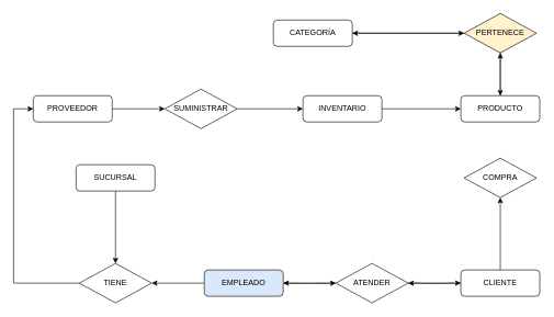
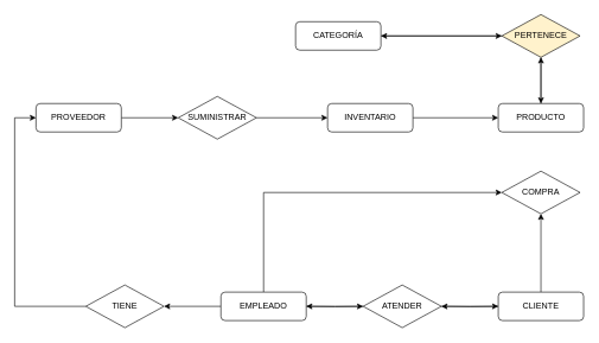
  <mxCell id="0" />
  <mxCell id="1" parent="0" />
  <mxCell id="2" style="edgeStyle=orthogonalEdgeStyle;rounded=0;orthogonalLoop=1;jettySize=auto;html=1;entryX=0;entryY=0.5;entryDx=0;entryDy=0;" parent="1" target="12" edge="1"><mxGeometry relative="1" as="geometry"><mxPoint x="430" y="430" as="sourcePoint" /></mxGeometry></mxCell>
  <mxCell id="3" value="" style="edgeStyle=orthogonalEdgeStyle;rounded=0;orthogonalLoop=1;jettySize=auto;html=1;" parent="1" target="12" edge="1"><mxGeometry relative="1" as="geometry"><mxPoint x="700" y="430" as="sourcePoint" /></mxGeometry></mxCell>
  <mxCell id="4" style="edgeStyle=orthogonalEdgeStyle;rounded=0;orthogonalLoop=1;jettySize=auto;html=1;entryX=0;entryY=0.5;entryDx=0;entryDy=0;" parent="1" source="5" target="28" edge="1"><mxGeometry relative="1" as="geometry"><mxPoint x="520" y="195" as="targetPoint" /></mxGeometry></mxCell>
  <mxCell id="5" value="PROVEEDOR" style="rounded=1;whiteSpace=wrap;html=1;fontSize=12;glass=0;strokeWidth=1;shadow=0;" parent="1" vertex="1"><mxGeometry x="50" y="145" width="120" height="40" as="geometry" /></mxCell>
  <mxCell id="6" style="edgeStyle=orthogonalEdgeStyle;rounded=0;orthogonalLoop=1;jettySize=auto;html=1;entryX=0.5;entryY=1;entryDx=0;entryDy=0;" parent="1" source="7" target="16" edge="1"><mxGeometry relative="1" as="geometry" /></mxCell>
  <mxCell id="7" value="PRODUCTO" style="rounded=1;whiteSpace=wrap;html=1;fontSize=12;glass=0;strokeWidth=1;shadow=0;" parent="1" vertex="1"><mxGeometry x="700" y="145" width="120" height="40" as="geometry" /></mxCell>
  <mxCell id="8" style="edgeStyle=orthogonalEdgeStyle;rounded=0;orthogonalLoop=1;jettySize=auto;html=1;entryX=0;entryY=0.5;entryDx=0;entryDy=0;" parent="1" source="9" target="16" edge="1"><mxGeometry relative="1" as="geometry" /></mxCell>
  <mxCell id="9" value="CATEGORÍA" style="rounded=1;whiteSpace=wrap;html=1;fontSize=12;glass=0;strokeWidth=1;shadow=0;" parent="1" vertex="1"><mxGeometry x="415" y="30" width="120" height="40" as="geometry" /></mxCell>
  <mxCell id="10" style="edgeStyle=orthogonalEdgeStyle;rounded=0;orthogonalLoop=1;jettySize=auto;html=1;entryX=0;entryY=0.5;entryDx=0;entryDy=0;" parent="1" source="12" edge="1"><mxGeometry relative="1" as="geometry"><mxPoint x="700" y="430" as="targetPoint" /></mxGeometry></mxCell>
  <mxCell id="11" style="edgeStyle=orthogonalEdgeStyle;rounded=0;orthogonalLoop=1;jettySize=auto;html=1;entryX=1;entryY=0.5;entryDx=0;entryDy=0;" parent="1" source="12" edge="1"><mxGeometry relative="1" as="geometry"><mxPoint x="430" y="430" as="targetPoint" /></mxGeometry></mxCell>
  <mxCell id="12" value="ATENDER" style="rhombus;whiteSpace=wrap;html=1;" parent="1" vertex="1"><mxGeometry x="510" y="400" width="110" height="60" as="geometry" /></mxCell>
  <mxCell id="13" value="COMPRA" style="rhombus;whiteSpace=wrap;html=1;" parent="1" vertex="1"><mxGeometry x="705" y="240" width="110" height="60" as="geometry" /></mxCell>
  <mxCell id="14" style="edgeStyle=orthogonalEdgeStyle;rounded=0;orthogonalLoop=1;jettySize=auto;html=1;entryX=0.5;entryY=0;entryDx=0;entryDy=0;" parent="1" source="16" target="7" edge="1"><mxGeometry relative="1" as="geometry" /></mxCell>
  <mxCell id="15" style="edgeStyle=orthogonalEdgeStyle;rounded=0;orthogonalLoop=1;jettySize=auto;html=1;exitX=0;exitY=0.5;exitDx=0;exitDy=0;entryX=1;entryY=0.5;entryDx=0;entryDy=0;" parent="1" source="16" target="9" edge="1"><mxGeometry relative="1" as="geometry" /></mxCell>
  <mxCell id="16" value="PERTENECE" style="rhombus;whiteSpace=wrap;html=1;fillColor=#fff2cc;" parent="1" vertex="1"><mxGeometry x="705" y="20" width="110" height="60" as="geometry" /></mxCell>
  <mxCell id="17" style="edgeStyle=orthogonalEdgeStyle;rounded=0;orthogonalLoop=1;jettySize=auto;html=1;exitX=0.5;exitY=1;exitDx=0;exitDy=0;" parent="1" edge="1"><mxGeometry relative="1" as="geometry"><mxPoint x="370" y="450" as="sourcePoint" /><mxPoint x="370" y="450" as="targetPoint" /></mxGeometry></mxCell>
  <mxCell id="18" value="" style="edgeStyle=orthogonalEdgeStyle;rounded=0;orthogonalLoop=1;jettySize=auto;html=1;" parent="1" source="20" target="26" edge="1"><mxGeometry relative="1" as="geometry" /></mxCell>
- <mxCell id="20" value="EMPLEADO" style="rounded=1;whiteSpace=wrap;html=1;fontSize=12;glass=0;strokeWidth=1;shadow=0;fillColor=#dae8fc;" parent="1" vertex="1"><mxGeometry x="310" y="410" width="120" height="40" as="geometry" /></mxCell>
+ <mxCell id="19" style="edgeStyle=orthogonalEdgeStyle;rounded=0;orthogonalLoop=1;jettySize=auto;html=1;entryX=0;entryY=0.5;entryDx=0;entryDy=0;" parent="1" source="20" target="13" edge="1"><mxGeometry relative="1" as="geometry"><Array as="points"><mxPoint x="370" y="270" /></Array></mxGeometry></mxCell>
+ <mxCell id="20" value="EMPLEADO" style="rounded=1;whiteSpace=wrap;html=1;fontSize=12;glass=0;strokeWidth=1;shadow=0;" parent="1" vertex="1"><mxGeometry x="310" y="410" width="120" height="40" as="geometry" /></mxCell>
  <mxCell id="21" style="edgeStyle=orthogonalEdgeStyle;rounded=0;orthogonalLoop=1;jettySize=auto;html=1;entryX=0.5;entryY=1;entryDx=0;entryDy=0;" parent="1" source="22" target="13" edge="1"><mxGeometry relative="1" as="geometry" /></mxCell>
  <mxCell id="22" value="CLIENTE" style="rounded=1;whiteSpace=wrap;html=1;fontSize=12;glass=0;strokeWidth=1;shadow=0;" parent="1" vertex="1"><mxGeometry x="700" y="410" width="120" height="40" as="geometry" /></mxCell>
- <mxCell id="23" style="edgeStyle=orthogonalEdgeStyle;rounded=0;orthogonalLoop=1;jettySize=auto;html=1;entryX=0.5;entryY=0;entryDx=0;entryDy=0;" parent="1" source="24" target="26" edge="1"><mxGeometry relative="1" as="geometry" /></mxCell>
- <mxCell id="24" value="SUCURSAL" style="rounded=1;whiteSpace=wrap;html=1;fontSize=12;glass=0;strokeWidth=1;shadow=0;" parent="1" vertex="1"><mxGeometry x="115" y="250" width="120" height="40" as="geometry" /></mxCell>
  <mxCell id="25" style="edgeStyle=orthogonalEdgeStyle;rounded=0;orthogonalLoop=1;jettySize=auto;html=1;exitX=0;exitY=0.5;exitDx=0;exitDy=0;entryX=0;entryY=0.5;entryDx=0;entryDy=0;" parent="1" source="26" target="5" edge="1"><mxGeometry relative="1" as="geometry"><Array as="points"><mxPoint x="20" y="430" /><mxPoint x="20" y="165" /></Array></mxGeometry></mxCell>
  <mxCell id="26" value="TIENE" style="rhombus;whiteSpace=wrap;html=1;" parent="1" vertex="1"><mxGeometry x="120" y="400" width="110" height="60" as="geometry" /></mxCell>
  <mxCell id="27" style="edgeStyle=orthogonalEdgeStyle;rounded=0;orthogonalLoop=1;jettySize=auto;html=1;exitX=1;exitY=0.5;exitDx=0;exitDy=0;" edge="1" parent="1" source="28" target="30"><mxGeometry relative="1" as="geometry" /></mxCell>
  <mxCell id="28" value="SUMINISTRAR" style="rhombus;whiteSpace=wrap;html=1;" parent="1" vertex="1"><mxGeometry x="250" y="135" width="110" height="60" as="geometry" /></mxCell>
  <mxCell id="29" value="" style="edgeStyle=orthogonalEdgeStyle;rounded=0;orthogonalLoop=1;jettySize=auto;html=1;" edge="1" parent="1" source="30" target="7"><mxGeometry relative="1" as="geometry" /></mxCell>
  <mxCell id="30" value="INVENTARIO" style="rounded=1;whiteSpace=wrap;html=1;fontSize=12;glass=0;strokeWidth=1;shadow=0;" vertex="1" parent="1"><mxGeometry x="460" y="145" width="120" height="40" as="geometry" /></mxCell>
